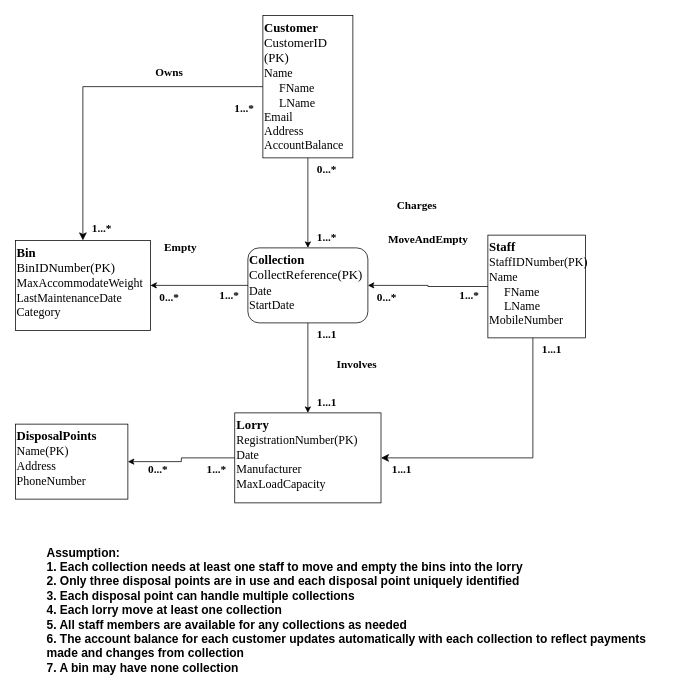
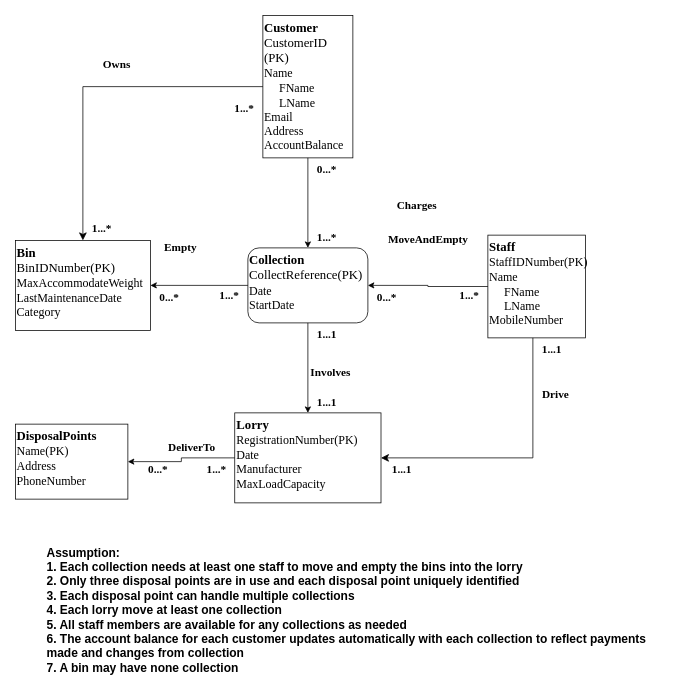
  <mxCell id="0" />
  <mxCell id="1" parent="0" />
  <mxCell id="2" style="edgeStyle=orthogonalEdgeStyle;rounded=0;orthogonalLoop=1;jettySize=auto;html=1;entryX=0.5;entryY=0;entryDx=0;entryDy=0;" parent="1" source="3" target="6" edge="1"><mxGeometry relative="1" as="geometry" /></mxCell>
  <mxCell id="3" value="&lt;font style=&quot;font-size: 17px;&quot;&gt;&lt;b style=&quot;&quot;&gt;Customer&lt;/b&gt;&lt;/font&gt;&lt;div style=&quot;font-size: 17px;&quot;&gt;&lt;font style=&quot;font-size: 17px;&quot;&gt;CustomerID (PK)&lt;/font&gt;&lt;/div&gt;&lt;div style=&quot;font-size: 16px;&quot;&gt;&lt;font style=&quot;font-size: 16px;&quot;&gt;Name&lt;/font&gt;&lt;/div&gt;&lt;div style=&quot;font-size: 16px;&quot;&gt;&lt;font style=&quot;font-size: 16px;&quot;&gt;&amp;nbsp; &amp;nbsp; &amp;nbsp;FName&lt;/font&gt;&lt;/div&gt;&lt;div style=&quot;font-size: 16px;&quot;&gt;&lt;font style=&quot;font-size: 16px;&quot;&gt;&amp;nbsp; &amp;nbsp; &amp;nbsp;LName&lt;/font&gt;&lt;/div&gt;&lt;div style=&quot;font-size: 16px;&quot;&gt;&lt;font style=&quot;font-size: 16px;&quot;&gt;Email&lt;/font&gt;&lt;/div&gt;&lt;div style=&quot;font-size: 16px;&quot;&gt;&lt;font style=&quot;font-size: 16px;&quot;&gt;Address&lt;/font&gt;&lt;/div&gt;&lt;div style=&quot;font-size: 16px;&quot;&gt;&lt;font style=&quot;font-size: 16px;&quot;&gt;AccountBalance&lt;/font&gt;&lt;/div&gt;&lt;div style=&quot;font-size: 11px;&quot;&gt;&lt;br&gt;&lt;/div&gt;" style="rounded=0;whiteSpace=wrap;html=1;rotation=0;fillColor=none;fontFamily=Times New Roman;align=left;verticalAlign=top;" parent="1" vertex="1"><mxGeometry x="350" y="20" width="120" height="190" as="geometry" /></mxCell>
  <mxCell id="4" style="edgeStyle=orthogonalEdgeStyle;rounded=0;orthogonalLoop=1;jettySize=auto;html=1;entryX=1;entryY=0.5;entryDx=0;entryDy=0;" parent="1" source="6" target="9" edge="1"><mxGeometry relative="1" as="geometry" /></mxCell>
  <mxCell id="5" style="edgeStyle=orthogonalEdgeStyle;rounded=0;orthogonalLoop=1;jettySize=auto;html=1;entryX=0.5;entryY=0;entryDx=0;entryDy=0;" parent="1" source="6" target="11" edge="1"><mxGeometry relative="1" as="geometry" /></mxCell>
  <mxCell id="6" value="&lt;font face=&quot;Times New Roman&quot; style=&quot;font-size: 17px;&quot;&gt;&lt;b style=&quot;&quot;&gt;Collection&lt;/b&gt;&lt;/font&gt;&lt;div style=&quot;font-size: 17px;&quot;&gt;&lt;font face=&quot;Times New Roman&quot; style=&quot;font-size: 17px;&quot;&gt;CollectReference&lt;/font&gt;&lt;span style=&quot;font-family: &amp;quot;Times New Roman&amp;quot;; background-color: initial;&quot;&gt;(PK)&lt;/span&gt;&lt;/div&gt;&lt;div style=&quot;font-size: 16px;&quot;&gt;&lt;font face=&quot;Times New Roman&quot; style=&quot;font-size: 16px;&quot;&gt;Date&lt;/font&gt;&lt;/div&gt;&lt;div style=&quot;font-size: 16px;&quot;&gt;&lt;font face=&quot;Times New Roman&quot; style=&quot;font-size: 16px;&quot;&gt;StartDate&lt;/font&gt;&lt;/div&gt;" style="whiteSpace=wrap;html=1;fillColor=none;align=left;verticalAlign=top;rounded=1;" parent="1" vertex="1"><mxGeometry x="330" y="330" width="160" height="100" as="geometry" /></mxCell>
  <mxCell id="7" style="edgeStyle=orthogonalEdgeStyle;rounded=0;orthogonalLoop=1;jettySize=auto;html=1;entryX=1;entryY=0.5;entryDx=0;entryDy=0;" parent="1" source="8" target="6" edge="1"><mxGeometry relative="1" as="geometry" /></mxCell>
  <mxCell id="8" value="&lt;b&gt;&lt;font style=&quot;font-size: 17px;&quot;&gt;Staff&lt;/font&gt;&lt;/b&gt;&lt;div&gt;Staff&lt;span style=&quot;background-color: initial;&quot;&gt;IDNumber(PK)&lt;/span&gt;&lt;/div&gt;&lt;div&gt;Name&lt;/div&gt;&lt;div&gt;&amp;nbsp; &amp;nbsp; &amp;nbsp;FName&lt;/div&gt;&lt;div&gt;&amp;nbsp; &amp;nbsp; &amp;nbsp;LName&lt;/div&gt;&lt;div&gt;MobileNumber&lt;/div&gt;&lt;div&gt;&lt;br&gt;&lt;/div&gt;&lt;div&gt;&lt;br&gt;&lt;/div&gt;" style="rounded=0;whiteSpace=wrap;html=1;fontFamily=Times New Roman;fontSize=16;align=left;verticalAlign=top;fillColor=none;" parent="1" vertex="1"><mxGeometry x="650" y="313" width="130" height="137" as="geometry" /></mxCell>
  <mxCell id="9" value="&lt;div style=&quot;font-size: 17px;&quot;&gt;&lt;span style=&quot;background-color: initial;&quot;&gt;&lt;font style=&quot;font-size: 17px;&quot; face=&quot;Times New Roman&quot;&gt;&lt;b style=&quot;&quot;&gt;Bin&lt;/b&gt;&lt;/font&gt;&lt;/span&gt;&lt;/div&gt;&lt;div style=&quot;font-size: 17px;&quot;&gt;&lt;font style=&quot;font-size: 17px;&quot; face=&quot;Times New Roman&quot;&gt;BinIDNumber(PK)&lt;/font&gt;&lt;/div&gt;&lt;div style=&quot;font-size: 16px;&quot;&gt;&lt;font style=&quot;font-size: 16px;&quot; face=&quot;Times New Roman&quot;&gt;MaxAccommodateWeight&lt;/font&gt;&lt;/div&gt;&lt;div style=&quot;font-size: 16px;&quot;&gt;&lt;font style=&quot;font-size: 16px;&quot; face=&quot;Times New Roman&quot;&gt;LastMaintenanceDate&lt;/font&gt;&lt;/div&gt;&lt;div style=&quot;font-size: 16px;&quot;&gt;&lt;span style=&quot;background-color: initial;&quot;&gt;&lt;font style=&quot;font-size: 16px;&quot; face=&quot;Times New Roman&quot;&gt;Category&lt;/font&gt;&lt;/span&gt;&lt;/div&gt;&lt;div style=&quot;font-size: 16px;&quot;&gt;&lt;font face=&quot;Times New Roman&quot; style=&quot;font-size: 16px;&quot;&gt;&lt;br&gt;&lt;/font&gt;&lt;/div&gt;&lt;div&gt;&lt;font face=&quot;Times New Roman&quot;&gt;&lt;br&gt;&lt;/font&gt;&lt;/div&gt;&lt;div&gt;&lt;font face=&quot;Times New Roman&quot;&gt;&lt;br&gt;&lt;/font&gt;&lt;/div&gt;" style="rounded=0;whiteSpace=wrap;html=1;verticalAlign=top;align=left;fillColor=none;" parent="1" vertex="1"><mxGeometry x="20" y="320" width="180" height="120" as="geometry" /></mxCell>
  <mxCell id="10" style="edgeStyle=orthogonalEdgeStyle;rounded=0;orthogonalLoop=1;jettySize=auto;html=1;entryX=1;entryY=0.5;entryDx=0;entryDy=0;" parent="1" source="11" target="13" edge="1"><mxGeometry relative="1" as="geometry" /></mxCell>
  <mxCell id="11" value="&lt;font size=&quot;1&quot; face=&quot;Times New Roman&quot; style=&quot;&quot;&gt;&lt;b style=&quot;font-size: 17px;&quot;&gt;Lorry&lt;/b&gt;&lt;/font&gt;&lt;div style=&quot;font-size: 16px;&quot;&gt;&lt;font style=&quot;font-size: 16px;&quot; face=&quot;Times New Roman&quot;&gt;RegistrationNumber(PK)&lt;/font&gt;&lt;/div&gt;&lt;div style=&quot;font-size: 16px;&quot;&gt;&lt;font style=&quot;font-size: 16px;&quot; face=&quot;Times New Roman&quot;&gt;Date&lt;/font&gt;&lt;/div&gt;&lt;div style=&quot;font-size: 16px;&quot;&gt;&lt;font style=&quot;font-size: 16px;&quot; face=&quot;Times New Roman&quot;&gt;Manufacturer&lt;/font&gt;&lt;/div&gt;&lt;div style=&quot;font-size: 16px;&quot;&gt;&lt;font style=&quot;font-size: 16px;&quot; face=&quot;Times New Roman&quot;&gt;MaxLoadCapacity&lt;/font&gt;&lt;/div&gt;&lt;div&gt;&lt;br&gt;&lt;/div&gt;" style="rounded=0;whiteSpace=wrap;html=1;verticalAlign=top;align=left;fillColor=none;" parent="1" vertex="1"><mxGeometry x="312.5" y="550" width="195" height="120" as="geometry" /></mxCell>
  <mxCell id="12" value="" style="edgeStyle=segmentEdgeStyle;endArrow=classic;html=1;curved=0;rounded=0;endSize=8;startSize=8;entryX=1;entryY=0.5;entryDx=0;entryDy=0;" parent="1" source="8" target="11" edge="1"><mxGeometry width="50" height="50" relative="1" as="geometry"><mxPoint x="680" y="530" as="sourcePoint" /><mxPoint x="570" y="610" as="targetPoint" /><Array as="points"><mxPoint x="710" y="610" /></Array></mxGeometry></mxCell>
  <mxCell id="13" value="&lt;font face=&quot;Times New Roman&quot; style=&quot;font-size: 17px;&quot;&gt;&lt;b&gt;DisposalPoints&lt;/b&gt;&lt;/font&gt;&lt;div style=&quot;font-size: 16px;&quot;&gt;&lt;font style=&quot;font-size: 16px;&quot; face=&quot;Times New Roman&quot;&gt;Name(PK)&lt;/font&gt;&lt;/div&gt;&lt;div style=&quot;font-size: 16px;&quot;&gt;&lt;font style=&quot;font-size: 16px;&quot; face=&quot;Times New Roman&quot;&gt;Address&lt;/font&gt;&lt;/div&gt;&lt;div style=&quot;font-size: 16px;&quot;&gt;&lt;font style=&quot;font-size: 16px;&quot; face=&quot;Times New Roman&quot;&gt;PhoneNumber&lt;/font&gt;&lt;/div&gt;" style="rounded=0;whiteSpace=wrap;html=1;align=left;verticalAlign=top;fillColor=none;" parent="1" vertex="1"><mxGeometry x="20" y="565" width="150" height="100" as="geometry" /></mxCell>
- <mxCell id="14" value="Owns" style="text;html=1;align=center;verticalAlign=middle;resizable=0;points=[];autosize=1;strokeColor=none;fillColor=none;fontStyle=1;fontFamily=Times New Roman;fontSize=15;" parent="1" vertex="1"><mxGeometry x="195" y="80" width="60" height="30" as="geometry" /></mxCell>
+ <mxCell id="14" value="Owns" style="text;html=1;align=center;verticalAlign=middle;resizable=0;points=[];autosize=1;strokeColor=none;fillColor=none;fontStyle=1;fontFamily=Times New Roman;fontSize=15;" parent="1" vertex="1"><mxGeometry x="125" y="70" width="60" height="30" as="geometry" /></mxCell>
  <mxCell id="15" value="" style="edgeStyle=segmentEdgeStyle;endArrow=classic;html=1;curved=0;rounded=0;endSize=8;startSize=8;exitX=0;exitY=0.5;exitDx=0;exitDy=0;entryX=0.5;entryY=0;entryDx=0;entryDy=0;" parent="1" source="3" target="9" edge="1"><mxGeometry width="50" height="50" relative="1" as="geometry"><mxPoint x="420" y="320" as="sourcePoint" /><mxPoint x="120" y="180" as="targetPoint" /></mxGeometry></mxCell>
  <mxCell id="16" value="Charges" style="text;html=1;align=center;verticalAlign=middle;resizable=0;points=[];autosize=1;strokeColor=none;fillColor=none;fontFamily=Times New Roman;fontStyle=1;fontSize=15;" parent="1" vertex="1"><mxGeometry x="520" y="258" width="70" height="30" as="geometry" /></mxCell>
  <mxCell id="17" value="Empty" style="text;html=1;align=center;verticalAlign=middle;resizable=0;points=[];autosize=1;strokeColor=none;fillColor=none;fontSize=15;fontFamily=Times New Roman;fontStyle=1" parent="1" vertex="1"><mxGeometry x="210" y="313" width="60" height="30" as="geometry" /></mxCell>
  <mxCell id="18" value="&lt;font style=&quot;font-size: 15px;&quot; face=&quot;Times New Roman&quot;&gt;MoveAndEmpty&lt;/font&gt;" style="text;html=1;align=center;verticalAlign=middle;resizable=0;points=[];autosize=1;strokeColor=none;fillColor=none;fontStyle=1" parent="1" vertex="1"><mxGeometry x="510" y="303" width="120" height="30" as="geometry" /></mxCell>
- <mxCell id="19" value="&lt;b&gt;&lt;font style=&quot;font-size: 15px;&quot; face=&quot;Times New Roman&quot;&gt;Involves&lt;/font&gt;&lt;/b&gt;" style="text;html=1;align=center;verticalAlign=middle;resizable=0;points=[];autosize=1;strokeColor=none;fillColor=none;" parent="1" vertex="1"><mxGeometry x="435" y="470" width="80" height="30" as="geometry" /></mxCell>
+ <mxCell id="19" value="&lt;b&gt;&lt;font style=&quot;font-size: 15px;&quot; face=&quot;Times New Roman&quot;&gt;Involves&lt;/font&gt;&lt;/b&gt;" style="text;html=1;align=center;verticalAlign=middle;resizable=0;points=[];autosize=1;strokeColor=none;fillColor=none;" parent="1" vertex="1"><mxGeometry x="400" y="480" width="80" height="30" as="geometry" /></mxCell>
+ <mxCell id="20" value="&lt;font face=&quot;Times New Roman&quot; style=&quot;font-size: 15px;&quot;&gt;&lt;b&gt;DeliverTo&lt;/b&gt;&lt;/font&gt;" style="text;html=1;align=center;verticalAlign=middle;resizable=0;points=[];autosize=1;strokeColor=none;fillColor=none;" parent="1" vertex="1"><mxGeometry x="210" y="580" width="90" height="30" as="geometry" /></mxCell>
+ <mxCell id="21" value="&lt;font face=&quot;Times New Roman&quot; style=&quot;font-size: 15px;&quot;&gt;&lt;b&gt;Drive&lt;/b&gt;&lt;/font&gt;" style="text;html=1;align=center;verticalAlign=middle;resizable=0;points=[];autosize=1;strokeColor=none;fillColor=none;" parent="1" vertex="1"><mxGeometry x="710" y="510" width="60" height="30" as="geometry" /></mxCell>
  <mxCell id="22" value="1...*" style="text;html=1;align=center;verticalAlign=middle;resizable=0;points=[];autosize=1;strokeColor=none;fillColor=none;fontFamily=Times New Roman;fontSize=15;fontStyle=1" parent="1" vertex="1"><mxGeometry x="300" y="128" width="50" height="30" as="geometry" /></mxCell>
  <mxCell id="23" value="1...*" style="text;html=1;align=center;verticalAlign=middle;resizable=0;points=[];autosize=1;strokeColor=none;fillColor=none;fontStyle=1;fontSize=15;fontFamily=Times New Roman;" parent="1" vertex="1"><mxGeometry x="110" y="288" width="50" height="30" as="geometry" /></mxCell>
  <mxCell id="24" value="1...*" style="text;html=1;align=center;verticalAlign=middle;resizable=0;points=[];autosize=1;strokeColor=none;fillColor=none;fontStyle=1;fontSize=15;fontFamily=Times New Roman;" parent="1" vertex="1"><mxGeometry x="280" y="378" width="50" height="30" as="geometry" /></mxCell>
  <mxCell id="25" value="1...*" style="text;html=1;align=center;verticalAlign=middle;resizable=0;points=[];autosize=1;strokeColor=none;fillColor=none;fontStyle=1;fontSize=15;fontFamily=Times New Roman;" parent="1" vertex="1"><mxGeometry x="262.5" y="610" width="50" height="30" as="geometry" /></mxCell>
  <mxCell id="26" value="1...*" style="text;html=1;align=center;verticalAlign=middle;resizable=0;points=[];autosize=1;strokeColor=none;fillColor=none;fontStyle=1;fontSize=15;fontFamily=Times New Roman;" parent="1" vertex="1"><mxGeometry x="600" y="378" width="50" height="30" as="geometry" /></mxCell>
  <mxCell id="27" value="1...*" style="text;html=1;align=center;verticalAlign=middle;resizable=0;points=[];autosize=1;strokeColor=none;fillColor=none;fontStyle=1;fontSize=15;fontFamily=Times New Roman;" parent="1" vertex="1"><mxGeometry x="410" y="300" width="50" height="30" as="geometry" /></mxCell>
  <mxCell id="28" value="1...1" style="text;html=1;align=center;verticalAlign=middle;resizable=0;points=[];autosize=1;strokeColor=none;fillColor=none;fontStyle=1;fontSize=15;fontFamily=Times New Roman;" parent="1" vertex="1"><mxGeometry x="510" y="610" width="50" height="30" as="geometry" /></mxCell>
  <mxCell id="29" value="1...1" style="text;html=1;align=center;verticalAlign=middle;resizable=0;points=[];autosize=1;strokeColor=none;fillColor=none;fontStyle=1;fontSize=15;fontFamily=Times New Roman;" parent="1" vertex="1"><mxGeometry x="410" y="430" width="50" height="30" as="geometry" /></mxCell>
  <mxCell id="30" value="1...1" style="text;html=1;align=center;verticalAlign=middle;resizable=0;points=[];autosize=1;strokeColor=none;fillColor=none;fontStyle=1;fontSize=15;fontFamily=Times New Roman;" parent="1" vertex="1"><mxGeometry x="410" y="520" width="50" height="30" as="geometry" /></mxCell>
  <mxCell id="31" value="1...1" style="text;html=1;align=center;verticalAlign=middle;resizable=0;points=[];autosize=1;strokeColor=none;fillColor=none;fontStyle=1;fontSize=15;fontFamily=Times New Roman;" parent="1" vertex="1"><mxGeometry x="710" y="450" width="50" height="30" as="geometry" /></mxCell>
  <mxCell id="32" value="0...*" style="text;html=1;align=center;verticalAlign=middle;resizable=0;points=[];autosize=1;strokeColor=none;fillColor=none;fontStyle=1;fontSize=15;fontFamily=Times New Roman;" parent="1" vertex="1"><mxGeometry x="410" y="210" width="50" height="30" as="geometry" /></mxCell>
  <mxCell id="33" value="0...*" style="text;html=1;align=center;verticalAlign=middle;resizable=0;points=[];autosize=1;strokeColor=none;fillColor=none;fontStyle=1;fontSize=15;fontFamily=Times New Roman;" parent="1" vertex="1"><mxGeometry x="200" y="380" width="50" height="30" as="geometry" /></mxCell>
  <mxCell id="34" value="0...*" style="text;html=1;align=center;verticalAlign=middle;resizable=0;points=[];autosize=1;strokeColor=none;fillColor=none;fontStyle=1;fontSize=15;fontFamily=Times New Roman;" parent="1" vertex="1"><mxGeometry x="185" y="610" width="50" height="30" as="geometry" /></mxCell>
  <mxCell id="35" value="0...*" style="text;html=1;align=center;verticalAlign=middle;resizable=0;points=[];autosize=1;strokeColor=none;fillColor=none;fontStyle=1;fontSize=15;fontFamily=Times New Roman;" parent="1" vertex="1"><mxGeometry x="490" y="380" width="50" height="30" as="geometry" /></mxCell>
  <mxCell id="36" value="&lt;font style=&quot;font-size: 16px;&quot;&gt;&lt;b style=&quot;&quot;&gt;Assumption:&lt;/b&gt;&lt;/font&gt;&lt;div style=&quot;font-size: 16px;&quot;&gt;&lt;font style=&quot;font-size: 16px;&quot;&gt;&lt;b style=&quot;&quot;&gt;1. Each collection needs at least one staff to move and empty the bins into the lorry&lt;/b&gt;&lt;/font&gt;&lt;/div&gt;&lt;div style=&quot;font-size: 16px;&quot;&gt;&lt;font style=&quot;font-size: 16px;&quot;&gt;&lt;b style=&quot;&quot;&gt;2. Only three disposal points are in use and each disposal point uniquely identified&lt;/b&gt;&lt;/font&gt;&lt;/div&gt;&lt;div style=&quot;font-size: 16px;&quot;&gt;&lt;font style=&quot;font-size: 16px;&quot;&gt;&lt;b style=&quot;&quot;&gt;3. Each disposal point can handle multiple collections&lt;/b&gt;&lt;/font&gt;&lt;/div&gt;&lt;div style=&quot;font-size: 16px;&quot;&gt;&lt;font style=&quot;font-size: 16px;&quot;&gt;&lt;b style=&quot;&quot;&gt;4. Each lorry move at least one collection&lt;/b&gt;&lt;/font&gt;&lt;/div&gt;&lt;div style=&quot;font-size: 16px;&quot;&gt;&lt;font style=&quot;font-size: 16px;&quot;&gt;&lt;b style=&quot;&quot;&gt;5. All staff members are available for any collections as needed&lt;/b&gt;&lt;/font&gt;&lt;/div&gt;&lt;div style=&quot;font-size: 16px;&quot;&gt;&lt;font style=&quot;font-size: 16px;&quot;&gt;&lt;b style=&quot;&quot;&gt;6. The account balance for each customer updates automatically with each collection to reflect payments&amp;nbsp;&lt;/b&gt;&lt;/font&gt;&lt;/div&gt;&lt;div style=&quot;font-size: 16px;&quot;&gt;&lt;font style=&quot;font-size: 16px;&quot;&gt;&lt;b style=&quot;&quot;&gt;made and changes from collection&lt;/b&gt;&lt;/font&gt;&lt;/div&gt;&lt;div style=&quot;font-size: 16px;&quot;&gt;&lt;font style=&quot;font-size: 16px;&quot;&gt;&lt;b style=&quot;&quot;&gt;7. A bin may have none collection&amp;nbsp;&lt;/b&gt;&lt;/font&gt;&lt;/div&gt;" style="text;html=1;align=left;verticalAlign=top;resizable=0;points=[];autosize=1;strokeColor=none;fillColor=none;" vertex="1" parent="1"><mxGeometry x="60" y="720" width="830" height="190" as="geometry" /></mxCell>
